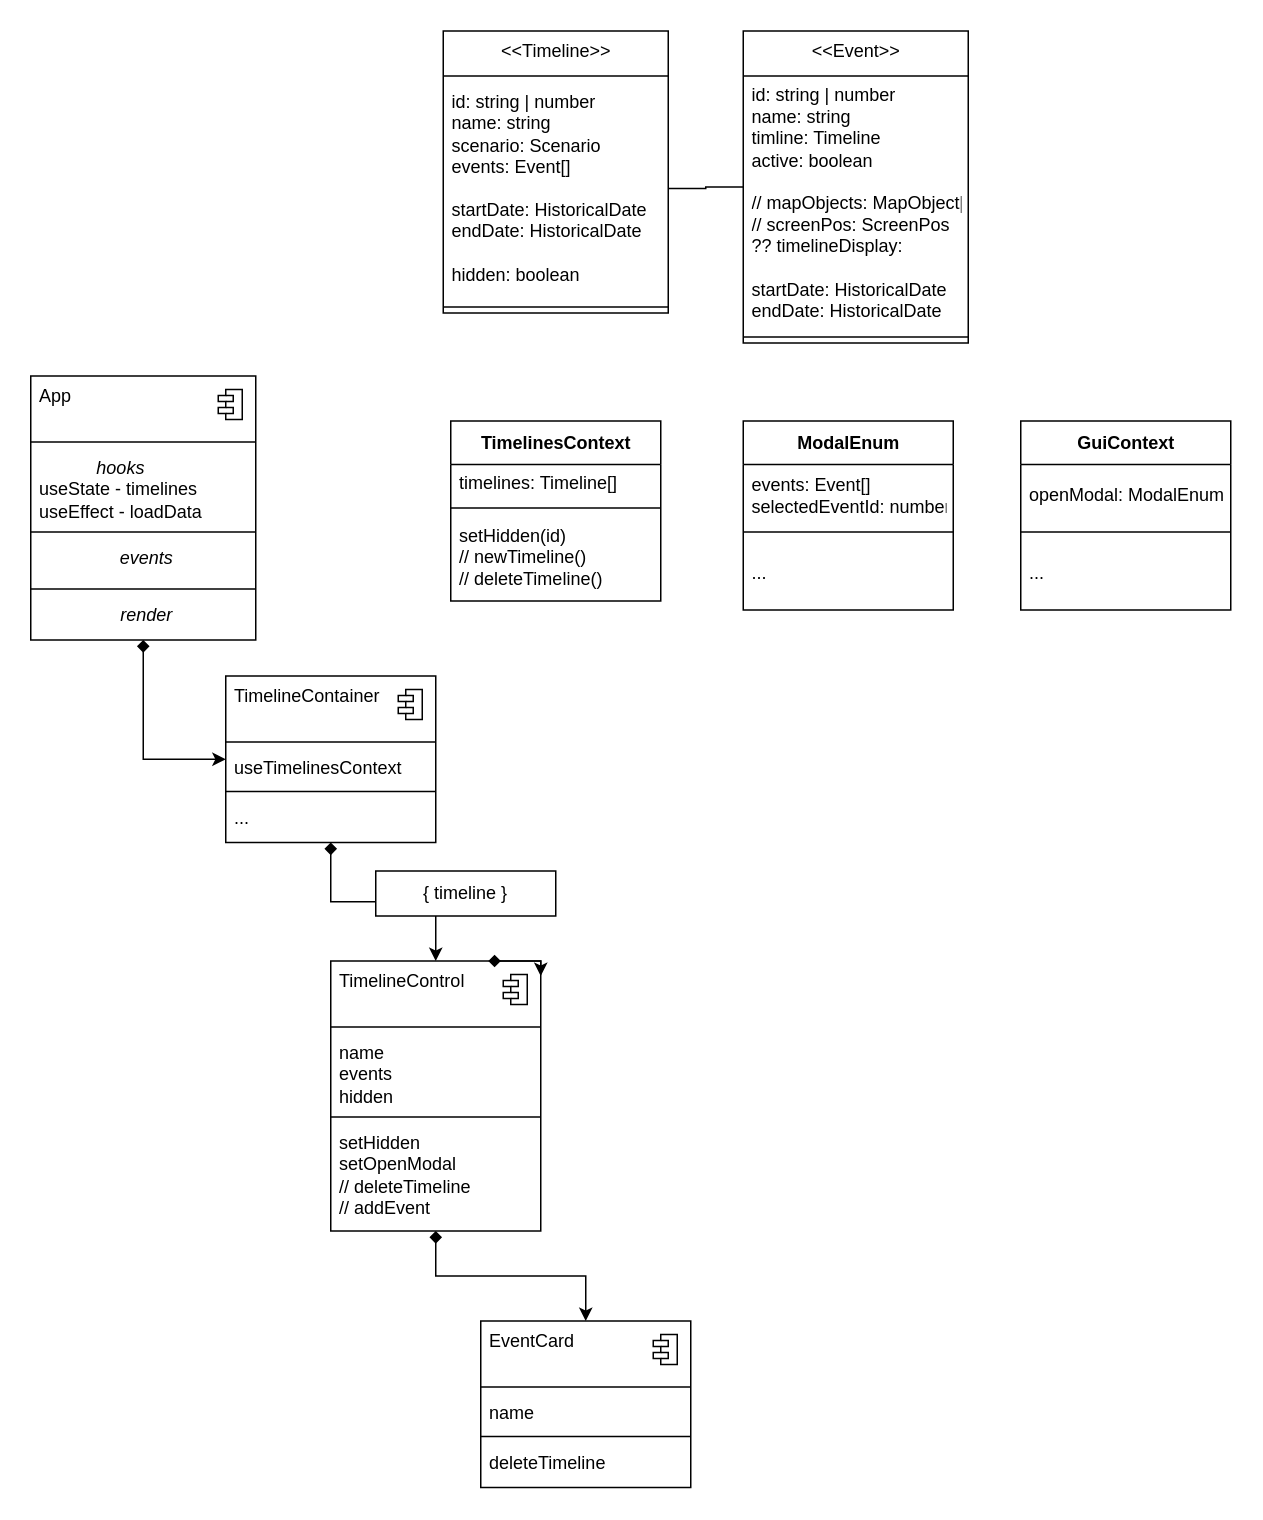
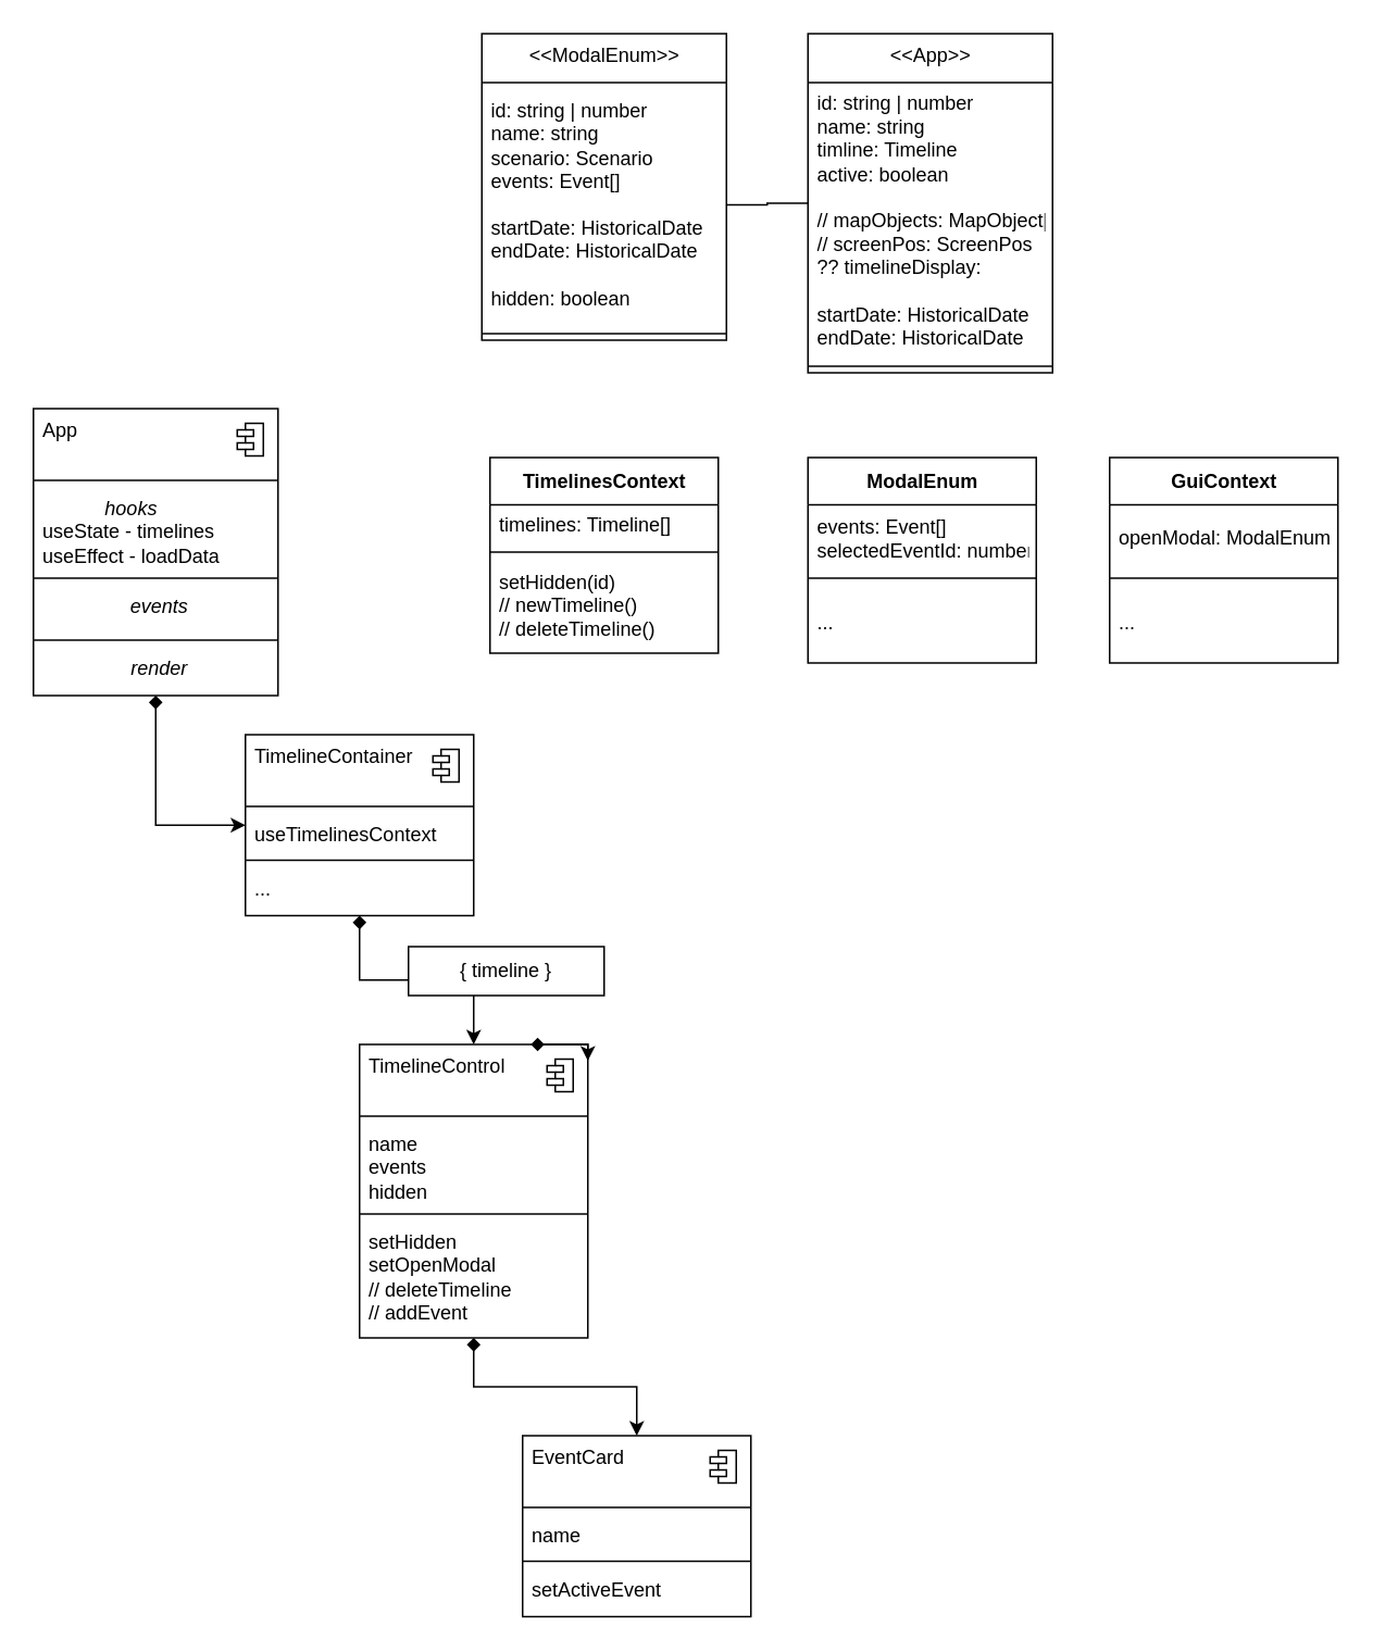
  <mxCell id="0" />
  <mxCell id="1" parent="0" />
- <mxCell id="2" value="&amp;lt;&amp;lt;Event&amp;gt;&amp;gt;" style="swimlane;fontStyle=0;align=center;verticalAlign=top;childLayout=stackLayout;horizontal=1;startSize=30;horizontalStack=0;resizeParent=1;resizeParentMax=0;resizeLast=0;collapsible=0;marginBottom=0;html=1;" parent="1" vertex="1"><mxGeometry x="495" y="20" width="150" height="208" as="geometry" /></mxCell>
+ <mxCell id="2" value="&amp;lt;&amp;lt;App&amp;gt;&amp;gt;" style="swimlane;fontStyle=0;align=center;verticalAlign=top;childLayout=stackLayout;horizontal=1;startSize=30;horizontalStack=0;resizeParent=1;resizeParentMax=0;resizeLast=0;collapsible=0;marginBottom=0;html=1;" parent="1" vertex="1"><mxGeometry x="495" y="20" width="150" height="208" as="geometry" /></mxCell>
  <mxCell id="3" value="id: string | number&lt;br&gt;name: string&lt;br&gt;timline: Timeline&lt;br&gt;active: boolean&lt;br&gt;&lt;br&gt;// mapObjects: MapObject[]&lt;br&gt;// screenPos: ScreenPos&lt;br&gt;?? timelineDisplay:&amp;nbsp;&lt;br&gt;&lt;br&gt;startDate: HistoricalDate&lt;br&gt;endDate: HistoricalDate" style="text;html=1;strokeColor=none;fillColor=none;align=left;verticalAlign=middle;spacingLeft=4;spacingRight=4;overflow=hidden;rotatable=0;points=[[0,0.5],[1,0.5]];portConstraint=eastwest;" parent="2" vertex="1"><mxGeometry y="30" width="150" height="170" as="geometry" /></mxCell>
  <mxCell id="4" value="" style="line;strokeWidth=1;fillColor=none;align=left;verticalAlign=middle;spacingTop=-1;spacingLeft=3;spacingRight=3;rotatable=0;labelPosition=right;points=[];portConstraint=eastwest;" parent="2" vertex="1"><mxGeometry y="200" width="150" height="8" as="geometry" /></mxCell>
  <mxCell id="5" value="" style="fontStyle=1;align=center;verticalAlign=top;childLayout=stackLayout;horizontal=1;horizontalStack=0;resizeParent=1;resizeParentMax=0;resizeLast=0;marginBottom=0;" parent="1" vertex="1"><mxGeometry x="20" y="250" width="150" height="176" as="geometry" /></mxCell>
  <mxCell id="6" value="App" style="html=1;align=left;spacingLeft=4;verticalAlign=top;strokeColor=none;fillColor=none;" parent="5" vertex="1"><mxGeometry width="150" height="40" as="geometry" /></mxCell>
  <mxCell id="7" value="" style="shape=module;jettyWidth=10;jettyHeight=4;" parent="6" vertex="1"><mxGeometry x="1" width="16" height="20" relative="1" as="geometry"><mxPoint x="-25" y="9" as="offset" /></mxGeometry></mxCell>
  <mxCell id="8" value="" style="line;strokeWidth=1;fillColor=none;align=left;verticalAlign=middle;spacingTop=-1;spacingLeft=3;spacingRight=3;rotatable=0;labelPosition=right;points=[];portConstraint=eastwest;" parent="5" vertex="1"><mxGeometry y="40" width="150" height="8" as="geometry" /></mxCell>
  <mxCell id="9" value="&lt;div style=&quot;text-align: center&quot;&gt;&lt;i&gt;hooks&lt;/i&gt;&lt;/div&gt;useState - timelines&lt;br&gt;useEffect - loadData" style="html=1;align=left;spacingLeft=4;verticalAlign=top;strokeColor=none;fillColor=none;" parent="5" vertex="1"><mxGeometry y="48" width="150" height="52" as="geometry" /></mxCell>
  <mxCell id="10" value="" style="line;strokeWidth=1;fillColor=none;align=left;verticalAlign=middle;spacingTop=-1;spacingLeft=3;spacingRight=3;rotatable=0;labelPosition=right;points=[];portConstraint=eastwest;" parent="5" vertex="1"><mxGeometry y="100" width="150" height="8" as="geometry" /></mxCell>
  <mxCell id="11" value="&lt;i&gt;events&lt;/i&gt;" style="html=1;align=center;spacingLeft=4;verticalAlign=top;strokeColor=none;fillColor=none;" parent="5" vertex="1"><mxGeometry y="108" width="150" height="30" as="geometry" /></mxCell>
  <mxCell id="12" value="" style="line;strokeWidth=1;fillColor=none;align=left;verticalAlign=middle;spacingTop=-1;spacingLeft=3;spacingRight=3;rotatable=0;labelPosition=right;points=[];portConstraint=eastwest;" parent="5" vertex="1"><mxGeometry y="138" width="150" height="8" as="geometry" /></mxCell>
  <mxCell id="13" value="&lt;i&gt;render&lt;/i&gt;" style="html=1;align=center;spacingLeft=4;verticalAlign=top;strokeColor=none;fillColor=none;" parent="5" vertex="1"><mxGeometry y="146" width="150" height="30" as="geometry" /></mxCell>
  <mxCell id="14" value="TimelinesContext" style="swimlane;fontStyle=1;align=center;verticalAlign=middle;childLayout=stackLayout;horizontal=1;startSize=29;horizontalStack=0;resizeParent=1;resizeParentMax=0;resizeLast=0;collapsible=0;marginBottom=0;html=1;" parent="1" vertex="1"><mxGeometry x="300" y="280" width="140" height="120" as="geometry" /></mxCell>
  <mxCell id="15" value="timelines: Timeline[]" style="text;html=1;strokeColor=none;fillColor=none;align=left;verticalAlign=middle;spacingLeft=4;spacingRight=4;overflow=hidden;rotatable=0;points=[[0,0.5],[1,0.5]];portConstraint=eastwest;" parent="14" vertex="1"><mxGeometry y="29" width="140" height="25" as="geometry" /></mxCell>
  <mxCell id="16" value="" style="line;strokeWidth=1;fillColor=none;align=left;verticalAlign=middle;spacingTop=-1;spacingLeft=3;spacingRight=3;rotatable=0;labelPosition=right;points=[];portConstraint=eastwest;" parent="14" vertex="1"><mxGeometry y="54" width="140" height="8" as="geometry" /></mxCell>
  <mxCell id="17" value="setHidden(id)&lt;br&gt;// newTimeline()&lt;br&gt;// deleteTimeline()" style="text;html=1;strokeColor=none;fillColor=none;align=left;verticalAlign=middle;spacingLeft=4;spacingRight=4;overflow=hidden;rotatable=0;points=[[0,0.5],[1,0.5]];portConstraint=eastwest;" parent="14" vertex="1"><mxGeometry y="62" width="140" height="58" as="geometry" /></mxCell>
  <mxCell id="18" value="" style="fontStyle=1;align=center;verticalAlign=top;childLayout=stackLayout;horizontal=1;horizontalStack=0;resizeParent=1;resizeParentMax=0;resizeLast=0;marginBottom=0;" parent="1" vertex="1"><mxGeometry x="150" y="450" width="140" height="111" as="geometry" /></mxCell>
  <mxCell id="19" value="TimelineContainer" style="html=1;align=left;spacingLeft=4;verticalAlign=top;strokeColor=none;fillColor=none;" parent="18" vertex="1"><mxGeometry width="140" height="40" as="geometry" /></mxCell>
  <mxCell id="20" value="" style="shape=module;jettyWidth=10;jettyHeight=4;" parent="19" vertex="1"><mxGeometry x="1" width="16" height="20" relative="1" as="geometry"><mxPoint x="-25" y="9" as="offset" /></mxGeometry></mxCell>
  <mxCell id="21" value="" style="line;strokeWidth=1;fillColor=none;align=left;verticalAlign=middle;spacingTop=-1;spacingLeft=3;spacingRight=3;rotatable=0;labelPosition=right;points=[];portConstraint=eastwest;" parent="18" vertex="1"><mxGeometry y="40" width="140" height="8" as="geometry" /></mxCell>
  <mxCell id="22" value="useTimelinesContext" style="html=1;align=left;spacingLeft=4;verticalAlign=top;strokeColor=none;fillColor=none;" parent="18" vertex="1"><mxGeometry y="48" width="140" height="25" as="geometry" /></mxCell>
  <mxCell id="23" value="" style="line;strokeWidth=1;fillColor=none;align=left;verticalAlign=middle;spacingTop=-1;spacingLeft=3;spacingRight=3;rotatable=0;labelPosition=right;points=[];portConstraint=eastwest;" parent="18" vertex="1"><mxGeometry y="73" width="140" height="8" as="geometry" /></mxCell>
  <mxCell id="24" value="..." style="html=1;align=left;spacingLeft=4;verticalAlign=top;strokeColor=none;fillColor=none;" parent="18" vertex="1"><mxGeometry y="81" width="140" height="30" as="geometry" /></mxCell>
  <mxCell id="25" style="edgeStyle=orthogonalEdgeStyle;rounded=0;orthogonalLoop=1;jettySize=auto;html=1;exitX=0.5;exitY=1;exitDx=0;exitDy=0;entryX=0;entryY=0.5;entryDx=0;entryDy=0;startArrow=diamond;startFill=1;" parent="1" source="13" target="18" edge="1"><mxGeometry relative="1" as="geometry" /></mxCell>
  <mxCell id="26" value="" style="fontStyle=1;align=center;verticalAlign=top;childLayout=stackLayout;horizontal=1;horizontalStack=0;resizeParent=1;resizeParentMax=0;resizeLast=0;marginBottom=0;" parent="1" vertex="1"><mxGeometry x="220" y="640" width="140" height="180" as="geometry" /></mxCell>
  <mxCell id="27" value="TimelineControl" style="html=1;align=left;spacingLeft=4;verticalAlign=top;strokeColor=none;fillColor=none;" parent="26" vertex="1"><mxGeometry width="140" height="40" as="geometry" /></mxCell>
  <mxCell id="28" value="" style="shape=module;jettyWidth=10;jettyHeight=4;" parent="27" vertex="1"><mxGeometry x="1" width="16" height="20" relative="1" as="geometry"><mxPoint x="-25" y="9" as="offset" /></mxGeometry></mxCell>
  <mxCell id="29" value="" style="line;strokeWidth=1;fillColor=none;align=left;verticalAlign=middle;spacingTop=-1;spacingLeft=3;spacingRight=3;rotatable=0;labelPosition=right;points=[];portConstraint=eastwest;" parent="26" vertex="1"><mxGeometry y="40" width="140" height="8" as="geometry" /></mxCell>
  <mxCell id="30" value="name&lt;br&gt;events&lt;br&gt;hidden" style="html=1;align=left;spacingLeft=4;verticalAlign=top;strokeColor=none;fillColor=none;" parent="26" vertex="1"><mxGeometry y="48" width="140" height="52" as="geometry" /></mxCell>
  <mxCell id="31" value="" style="line;strokeWidth=1;fillColor=none;align=left;verticalAlign=middle;spacingTop=-1;spacingLeft=3;spacingRight=3;rotatable=0;labelPosition=right;points=[];portConstraint=eastwest;" parent="26" vertex="1"><mxGeometry y="100" width="140" height="8" as="geometry" /></mxCell>
  <mxCell id="32" value="setHidden&lt;br&gt;setOpenModal&lt;br&gt;// deleteTimeline&lt;br&gt;// addEvent" style="html=1;align=left;spacingLeft=4;verticalAlign=top;strokeColor=none;fillColor=none;" parent="26" vertex="1"><mxGeometry y="108" width="140" height="72" as="geometry" /></mxCell>
  <mxCell id="33" style="edgeStyle=orthogonalEdgeStyle;rounded=0;orthogonalLoop=1;jettySize=auto;html=1;exitX=0.75;exitY=0;exitDx=0;exitDy=0;entryX=1;entryY=0.25;entryDx=0;entryDy=0;startArrow=diamond;startFill=1;endArrow=classic;endFill=1;" parent="26" source="27" target="27" edge="1"><mxGeometry relative="1" as="geometry" /></mxCell>
  <mxCell id="34" style="edgeStyle=orthogonalEdgeStyle;rounded=0;orthogonalLoop=1;jettySize=auto;html=1;startArrow=diamond;startFill=1;" parent="1" source="24" target="27" edge="1"><mxGeometry relative="1" as="geometry" /></mxCell>
- <mxCell id="35" value="&amp;lt;&amp;lt;Timeline&amp;gt;&amp;gt;" style="swimlane;fontStyle=0;align=center;verticalAlign=top;childLayout=stackLayout;horizontal=1;startSize=30;horizontalStack=0;resizeParent=1;resizeParentMax=0;resizeLast=0;collapsible=0;marginBottom=0;html=1;" parent="1" vertex="1"><mxGeometry x="295" y="20" width="150" height="188" as="geometry" /></mxCell>
+ <mxCell id="35" value="&amp;lt;&amp;lt;ModalEnum&amp;gt;&amp;gt;" style="swimlane;fontStyle=0;align=center;verticalAlign=top;childLayout=stackLayout;horizontal=1;startSize=30;horizontalStack=0;resizeParent=1;resizeParentMax=0;resizeLast=0;collapsible=0;marginBottom=0;html=1;" parent="1" vertex="1"><mxGeometry x="295" y="20" width="150" height="188" as="geometry" /></mxCell>
  <mxCell id="36" value="id: string | number&lt;br&gt;name: string&lt;br&gt;scenario: Scenario&lt;br&gt;events: Event[]&lt;br&gt;&lt;br&gt;startDate: HistoricalDate&lt;br&gt;endDate: HistoricalDate&lt;br&gt;&lt;br&gt;hidden: boolean" style="text;html=1;strokeColor=none;fillColor=none;align=left;verticalAlign=middle;spacingLeft=4;spacingRight=4;overflow=hidden;rotatable=0;points=[[0,0.5],[1,0.5]];portConstraint=eastwest;" parent="35" vertex="1"><mxGeometry y="30" width="150" height="150" as="geometry" /></mxCell>
  <mxCell id="37" value="" style="line;strokeWidth=1;fillColor=none;align=left;verticalAlign=middle;spacingTop=-1;spacingLeft=3;spacingRight=3;rotatable=0;labelPosition=right;points=[];portConstraint=eastwest;" parent="35" vertex="1"><mxGeometry y="180" width="150" height="8" as="geometry" /></mxCell>
  <mxCell id="38" value="" style="fontStyle=1;align=center;verticalAlign=top;childLayout=stackLayout;horizontal=1;horizontalStack=0;resizeParent=1;resizeParentMax=0;resizeLast=0;marginBottom=0;" parent="1" vertex="1"><mxGeometry x="320" y="880" width="140" height="111" as="geometry" /></mxCell>
  <mxCell id="39" value="EventCard" style="html=1;align=left;spacingLeft=4;verticalAlign=top;strokeColor=none;fillColor=none;" parent="38" vertex="1"><mxGeometry width="140" height="40" as="geometry" /></mxCell>
  <mxCell id="40" value="" style="shape=module;jettyWidth=10;jettyHeight=4;" parent="39" vertex="1"><mxGeometry x="1" width="16" height="20" relative="1" as="geometry"><mxPoint x="-25" y="9" as="offset" /></mxGeometry></mxCell>
  <mxCell id="41" value="" style="line;strokeWidth=1;fillColor=none;align=left;verticalAlign=middle;spacingTop=-1;spacingLeft=3;spacingRight=3;rotatable=0;labelPosition=right;points=[];portConstraint=eastwest;" parent="38" vertex="1"><mxGeometry y="40" width="140" height="8" as="geometry" /></mxCell>
  <mxCell id="42" value="name" style="html=1;align=left;spacingLeft=4;verticalAlign=top;strokeColor=none;fillColor=none;" parent="38" vertex="1"><mxGeometry y="48" width="140" height="25" as="geometry" /></mxCell>
  <mxCell id="43" value="" style="line;strokeWidth=1;fillColor=none;align=left;verticalAlign=middle;spacingTop=-1;spacingLeft=3;spacingRight=3;rotatable=0;labelPosition=right;points=[];portConstraint=eastwest;" parent="38" vertex="1"><mxGeometry y="73" width="140" height="8" as="geometry" /></mxCell>
- <mxCell id="44" value="deleteTimeline" style="html=1;align=left;spacingLeft=4;verticalAlign=top;strokeColor=none;fillColor=none;" parent="38" vertex="1"><mxGeometry y="81" width="140" height="30" as="geometry" /></mxCell>
+ <mxCell id="44" value="setActiveEvent" style="html=1;align=left;spacingLeft=4;verticalAlign=top;strokeColor=none;fillColor=none;" parent="38" vertex="1"><mxGeometry y="81" width="140" height="30" as="geometry" /></mxCell>
  <mxCell id="45" value="ModalEnum" style="swimlane;fontStyle=1;align=center;verticalAlign=middle;childLayout=stackLayout;horizontal=1;startSize=29;horizontalStack=0;resizeParent=1;resizeParentMax=0;resizeLast=0;collapsible=0;marginBottom=0;html=1;" parent="1" vertex="1"><mxGeometry x="495" y="280" width="140" height="126" as="geometry" /></mxCell>
  <mxCell id="46" value="events: Event[]&lt;br&gt;selectedEventId: number" style="text;html=1;strokeColor=none;fillColor=none;align=left;verticalAlign=middle;spacingLeft=4;spacingRight=4;overflow=hidden;rotatable=0;points=[[0,0.5],[1,0.5]];portConstraint=eastwest;" parent="45" vertex="1"><mxGeometry y="29" width="140" height="41" as="geometry" /></mxCell>
  <mxCell id="47" value="" style="line;strokeWidth=1;fillColor=none;align=left;verticalAlign=middle;spacingTop=-1;spacingLeft=3;spacingRight=3;rotatable=0;labelPosition=right;points=[];portConstraint=eastwest;" parent="45" vertex="1"><mxGeometry y="70" width="140" height="8" as="geometry" /></mxCell>
  <mxCell id="48" value="..." style="text;html=1;strokeColor=none;fillColor=none;align=left;verticalAlign=middle;spacingLeft=4;spacingRight=4;overflow=hidden;rotatable=0;points=[[0,0.5],[1,0.5]];portConstraint=eastwest;" parent="45" vertex="1"><mxGeometry y="78" width="140" height="48" as="geometry" /></mxCell>
  <mxCell id="49" style="edgeStyle=orthogonalEdgeStyle;rounded=0;orthogonalLoop=1;jettySize=auto;html=1;entryX=0;entryY=0.435;entryDx=0;entryDy=0;entryPerimeter=0;endArrow=none;endFill=0;" parent="1" source="36" target="3" edge="1"><mxGeometry relative="1" as="geometry"><mxPoint x="480" y="135" as="targetPoint" /></mxGeometry></mxCell>
  <mxCell id="50" value="" style="align=right;verticalAlign=top;spacingRight=2;" parent="1" vertex="1"><mxGeometry x="250" y="580" width="120" height="30" as="geometry" /></mxCell>
  <mxCell id="51" value="{ timeline }" style="text;html=1;strokeColor=none;fillColor=none;align=center;verticalAlign=middle;spacingLeft=4;spacingRight=4;overflow=hidden;rotatable=0;points=[[0,0.5],[1,0.5]];portConstraint=eastwest;resizeWidth=1;" parent="50" vertex="1"><mxGeometry y="1" width="120" height="30" relative="1" as="geometry"><mxPoint y="-30" as="offset" /></mxGeometry></mxCell>
  <mxCell id="52" value="GuiContext" style="swimlane;fontStyle=1;align=center;verticalAlign=middle;childLayout=stackLayout;horizontal=1;startSize=29;horizontalStack=0;resizeParent=1;resizeParentMax=0;resizeLast=0;collapsible=0;marginBottom=0;html=1;" parent="1" vertex="1"><mxGeometry x="680" y="280" width="140" height="126" as="geometry" /></mxCell>
  <mxCell id="53" value="openModal: ModalEnum" style="text;html=1;strokeColor=none;fillColor=none;align=left;verticalAlign=middle;spacingLeft=4;spacingRight=4;overflow=hidden;rotatable=0;points=[[0,0.5],[1,0.5]];portConstraint=eastwest;" parent="52" vertex="1"><mxGeometry y="29" width="140" height="41" as="geometry" /></mxCell>
  <mxCell id="54" value="" style="line;strokeWidth=1;fillColor=none;align=left;verticalAlign=middle;spacingTop=-1;spacingLeft=3;spacingRight=3;rotatable=0;labelPosition=right;points=[];portConstraint=eastwest;" parent="52" vertex="1"><mxGeometry y="70" width="140" height="8" as="geometry" /></mxCell>
  <mxCell id="55" value="..." style="text;html=1;strokeColor=none;fillColor=none;align=left;verticalAlign=middle;spacingLeft=4;spacingRight=4;overflow=hidden;rotatable=0;points=[[0,0.5],[1,0.5]];portConstraint=eastwest;" parent="52" vertex="1"><mxGeometry y="78" width="140" height="48" as="geometry" /></mxCell>
  <mxCell id="56" style="edgeStyle=orthogonalEdgeStyle;rounded=0;orthogonalLoop=1;jettySize=auto;html=1;startArrow=diamond;startFill=1;endArrow=classic;endFill=1;" parent="1" source="32" target="39" edge="1"><mxGeometry relative="1" as="geometry" /></mxCell>
